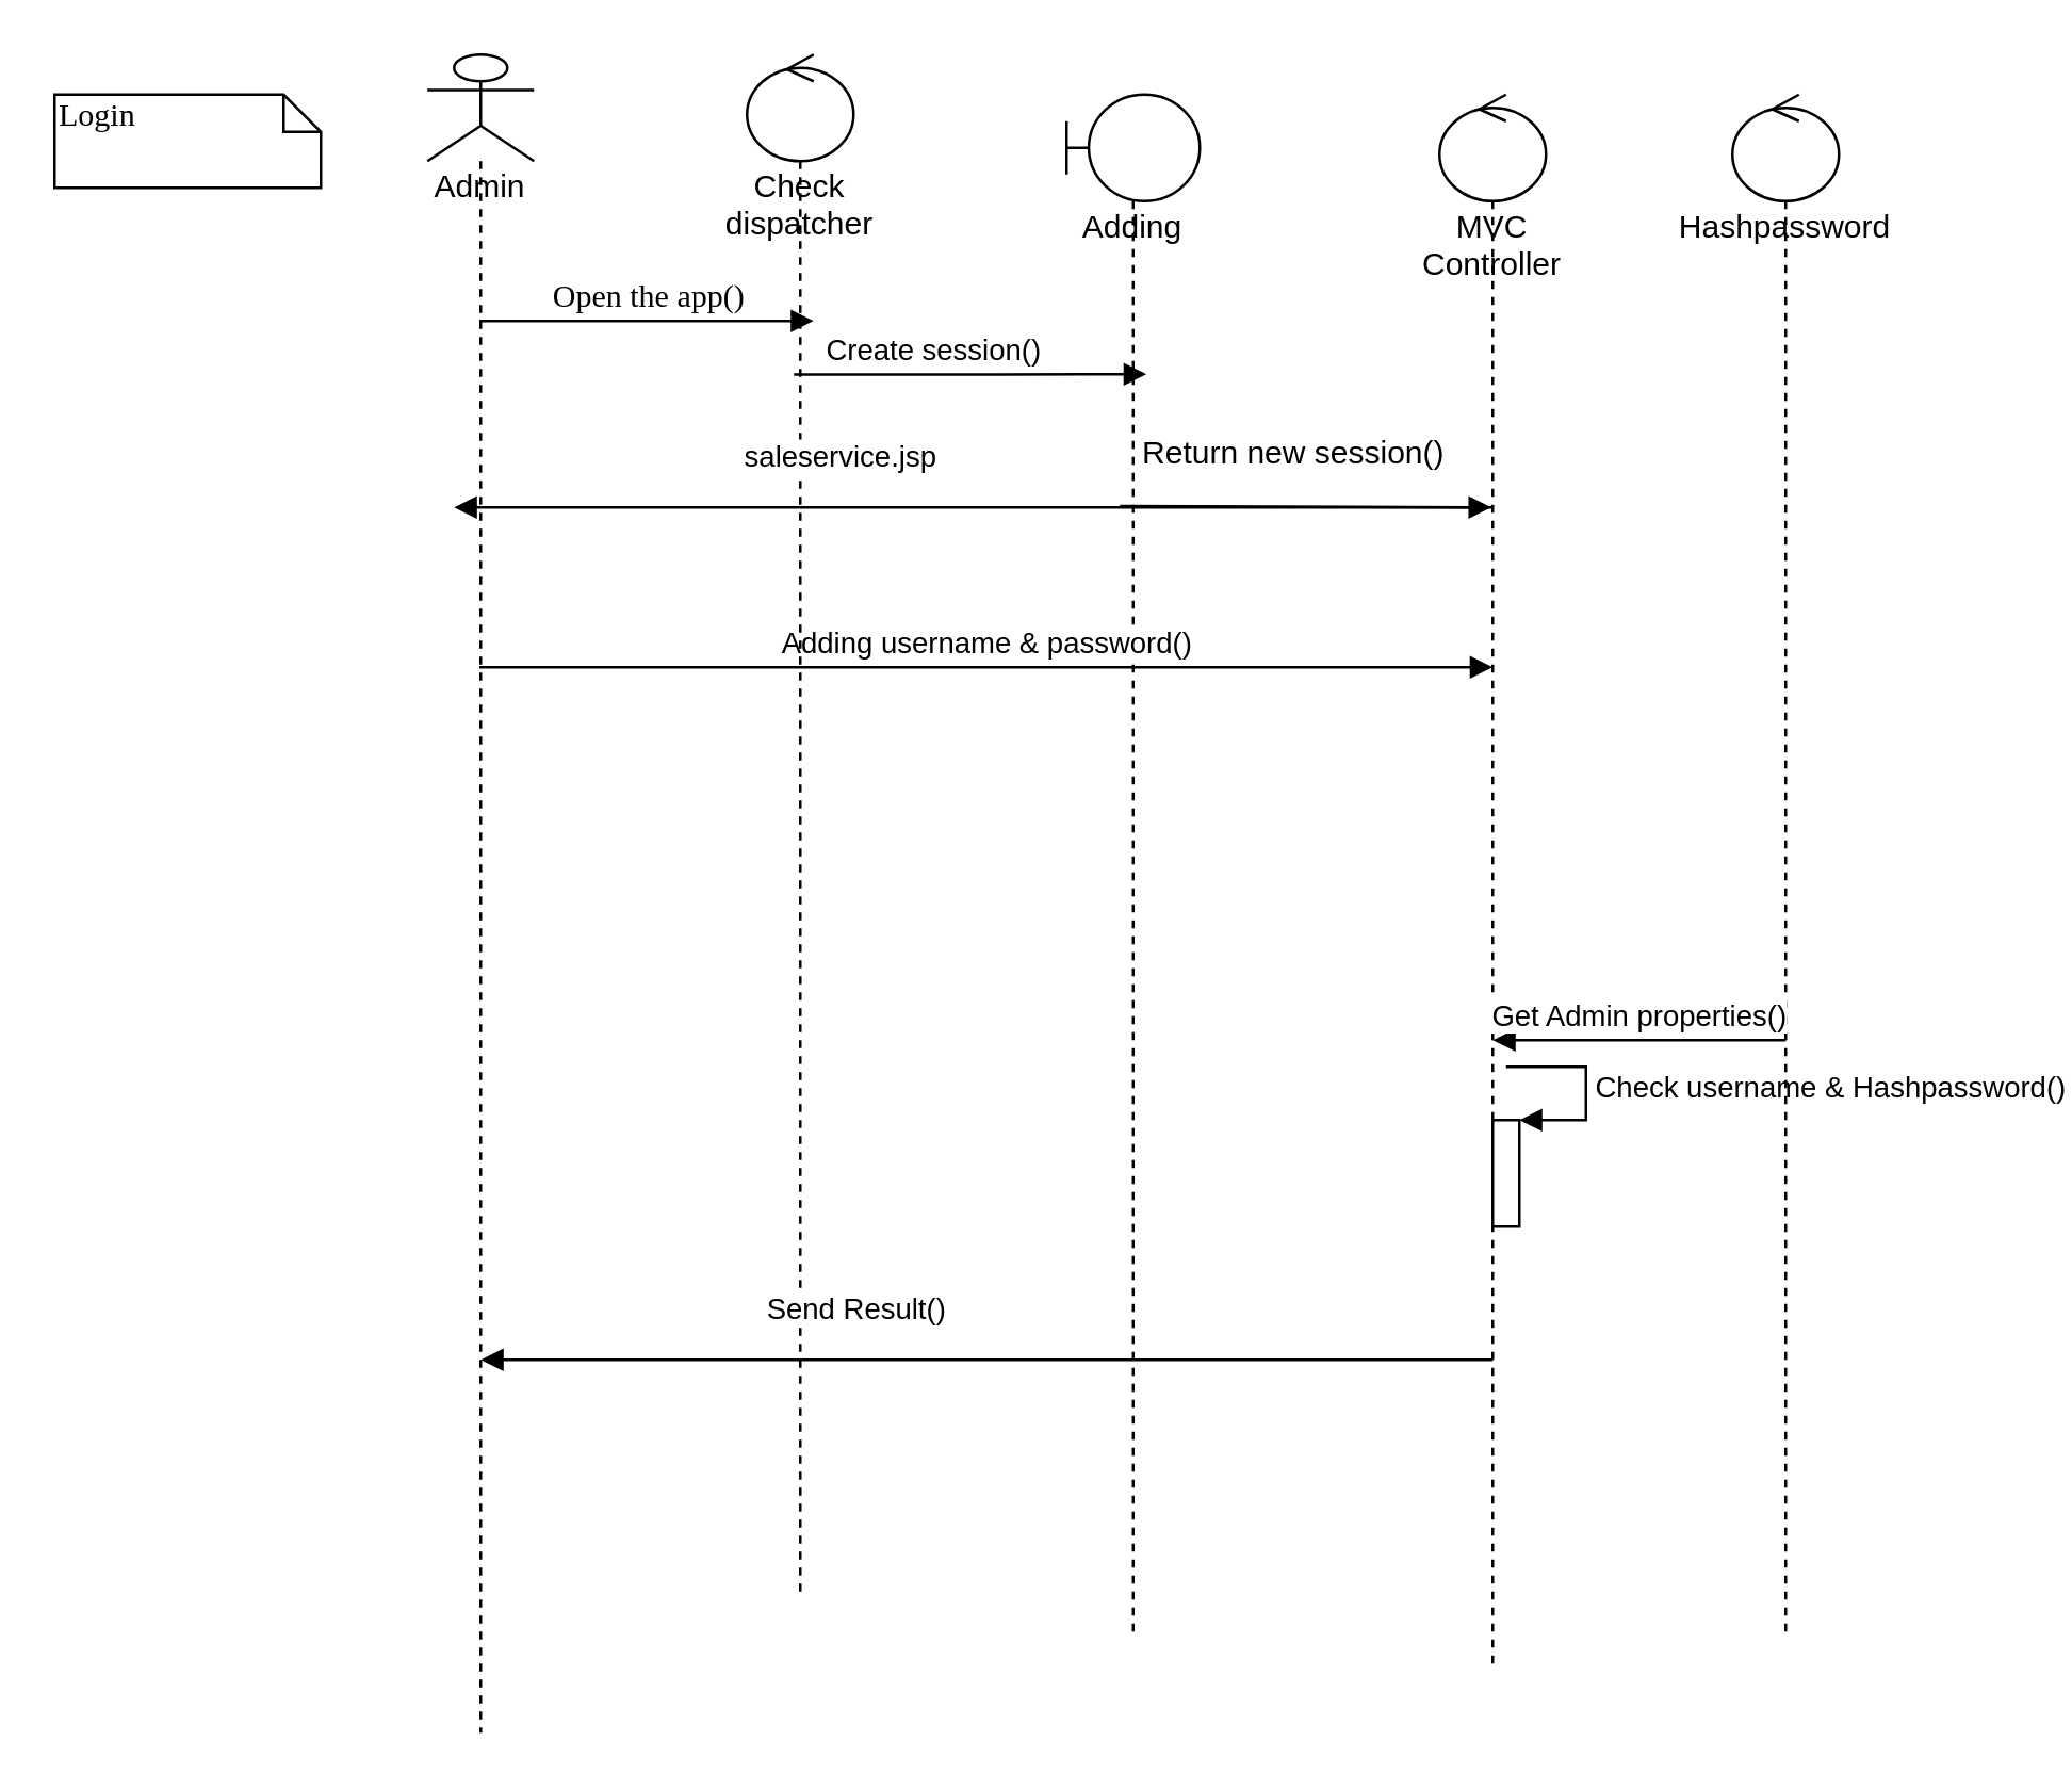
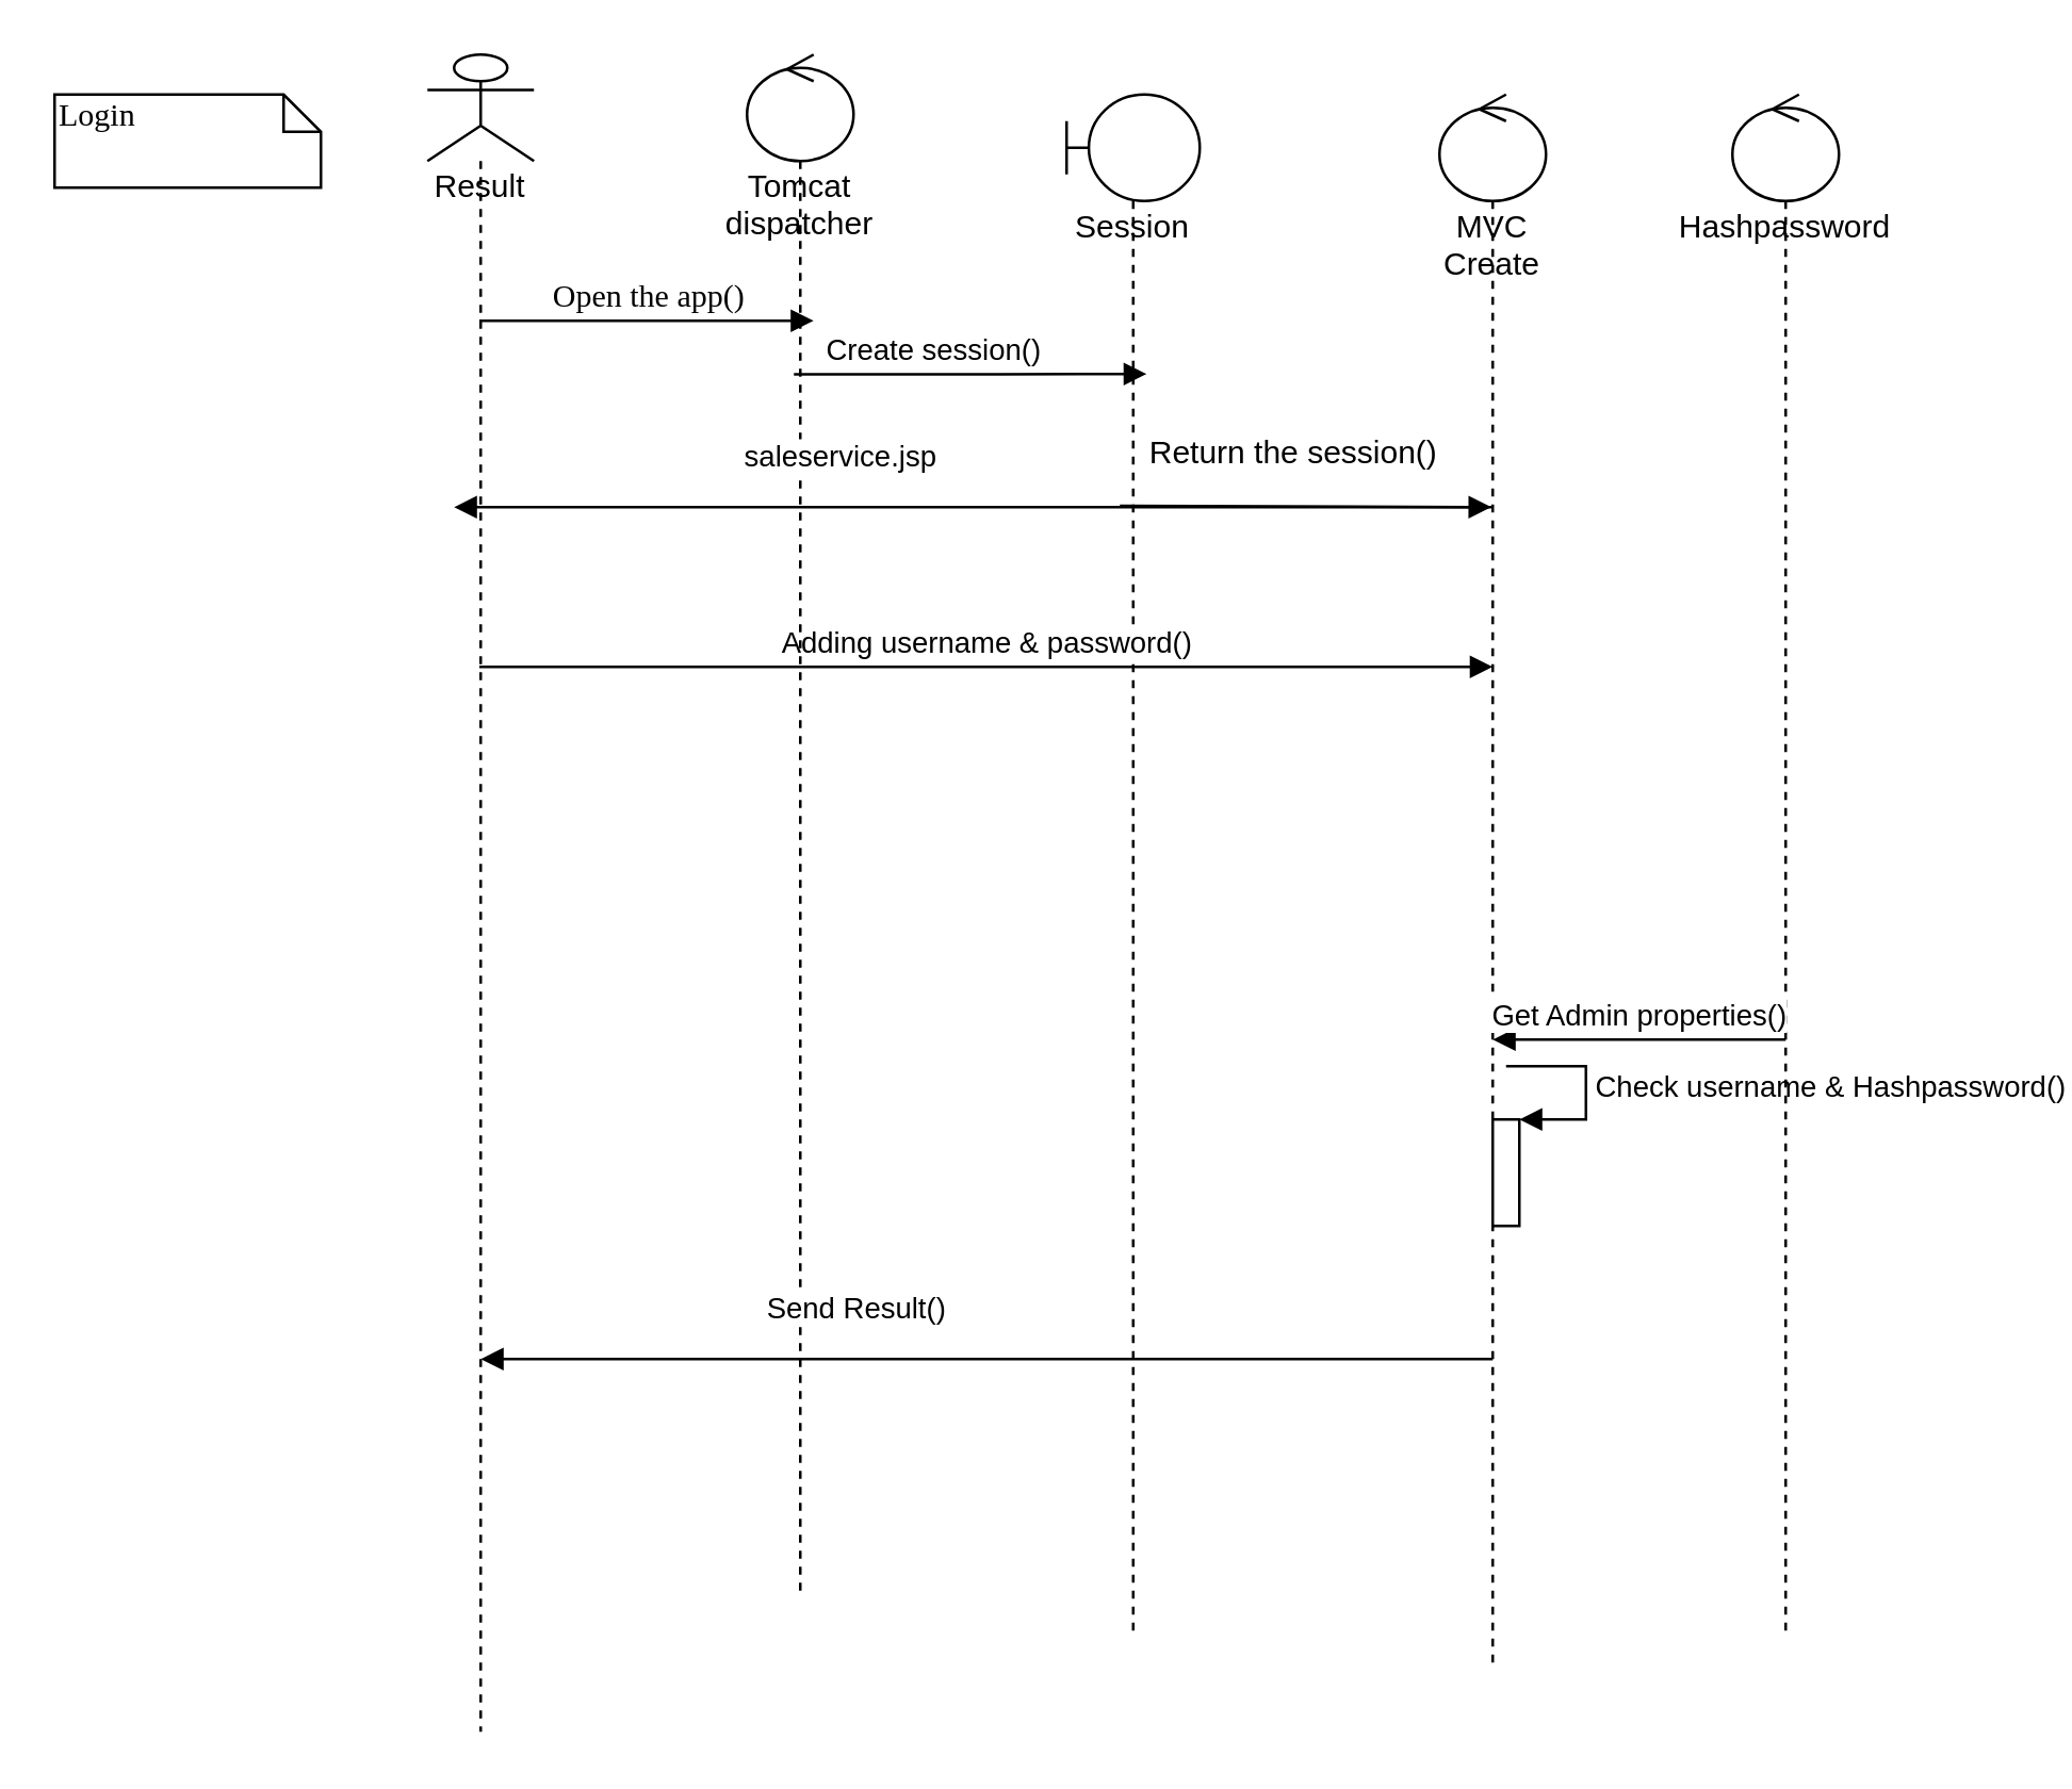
  <mxCell id="0" />
  <mxCell id="1" parent="0" />
  <mxCell id="2" value="Open the app()" style="html=1;verticalAlign=bottom;endArrow=block;entryX=0;entryY=0;labelBackgroundColor=none;fontFamily=Verdana;fontSize=12;edgeStyle=elbowEdgeStyle;elbow=vertical;" edge="1" parent="1" source="4"><mxGeometry relative="1" as="geometry"><mxPoint x="160" y="130" as="sourcePoint" /><mxPoint x="305" y="120" as="targetPoint" /></mxGeometry></mxCell>
  <mxCell id="3" value="Login" style="shape=note;whiteSpace=wrap;html=1;size=14;verticalAlign=top;align=left;spacingTop=-6;rounded=0;shadow=0;comic=0;labelBackgroundColor=none;strokeWidth=1;fontFamily=Verdana;fontSize=12" vertex="1" parent="1"><mxGeometry x="20" y="35" width="100" height="35" as="geometry" /></mxCell>
- <mxCell id="4" value="Admin" style="shape=umlLifeline;participant=umlActor;perimeter=lifelinePerimeter;whiteSpace=wrap;html=1;container=1;collapsible=0;recursiveResize=0;verticalAlign=top;spacingTop=36;outlineConnect=0;" vertex="1" parent="1"><mxGeometry x="160" y="20" width="40" height="630" as="geometry" /></mxCell>
- <mxCell id="5" value="Adding" style="shape=umlLifeline;participant=umlBoundary;perimeter=lifelinePerimeter;whiteSpace=wrap;html=1;container=1;collapsible=0;recursiveResize=0;verticalAlign=top;spacingTop=36;outlineConnect=0;" vertex="1" parent="1"><mxGeometry x="400" y="35" width="50" height="580" as="geometry" /></mxCell>
+ <mxCell id="4" value="Result" style="shape=umlLifeline;participant=umlActor;perimeter=lifelinePerimeter;whiteSpace=wrap;html=1;container=1;collapsible=0;recursiveResize=0;verticalAlign=top;spacingTop=36;outlineConnect=0;" vertex="1" parent="1"><mxGeometry x="160" y="20" width="40" height="630" as="geometry" /></mxCell>
+ <mxCell id="5" value="Session" style="shape=umlLifeline;participant=umlBoundary;perimeter=lifelinePerimeter;whiteSpace=wrap;html=1;container=1;collapsible=0;recursiveResize=0;verticalAlign=top;spacingTop=36;outlineConnect=0;" vertex="1" parent="1"><mxGeometry x="400" y="35" width="50" height="580" as="geometry" /></mxCell>
  <mxCell id="6" value="Adding username &amp;amp; password()" style="html=1;verticalAlign=bottom;endArrow=block;rounded=0;" edge="1" parent="5" source="4"><mxGeometry width="80" relative="1" as="geometry"><mxPoint x="-200" y="215" as="sourcePoint" /><mxPoint x="160" y="215" as="targetPoint" /><Array as="points"><mxPoint x="50" y="215" /></Array></mxGeometry></mxCell>
  <mxCell id="7" value="" style="endArrow=block;endFill=1;html=1;edgeStyle=orthogonalEdgeStyle;align=left;verticalAlign=top;rounded=0;exitX=0.44;exitY=0.207;exitDx=0;exitDy=0;exitPerimeter=0;" edge="1" parent="1" source="10"><mxGeometry x="-1" relative="1" as="geometry"><mxPoint x="310" y="140" as="sourcePoint" /><mxPoint x="430" y="140" as="targetPoint" /></mxGeometry></mxCell>
  <mxCell id="8" value="Create session()" style="edgeLabel;html=1;align=center;verticalAlign=middle;resizable=0;points=[];" vertex="1" connectable="0" parent="7"><mxGeometry x="-0.211" y="5" relative="1" as="geometry"><mxPoint y="-5" as="offset" /></mxGeometry></mxCell>
  <mxCell id="9" value="" style="html=1;verticalAlign=bottom;endArrow=block;labelBackgroundColor=none;fontFamily=Verdana;fontSize=12;edgeStyle=elbowEdgeStyle;elbow=vertical;" edge="1" parent="1" target="11"><mxGeometry x="-1" y="-121" relative="1" as="geometry"><mxPoint x="420" y="189.5" as="sourcePoint" /><mxPoint x="570" y="190" as="targetPoint" /><Array as="points"><mxPoint x="390" y="190" /></Array><mxPoint x="110" y="71" as="offset" /></mxGeometry></mxCell>
- <mxCell id="10" value="Check dispatcher" style="shape=umlLifeline;participant=umlControl;perimeter=lifelinePerimeter;whiteSpace=wrap;html=1;container=1;collapsible=0;recursiveResize=0;verticalAlign=top;spacingTop=36;outlineConnect=0;" vertex="1" parent="1"><mxGeometry x="280" y="20" width="40" height="580" as="geometry" /></mxCell>
- <mxCell id="11" value="MVC Controller" style="shape=umlLifeline;participant=umlControl;perimeter=lifelinePerimeter;whiteSpace=wrap;html=1;container=1;collapsible=0;recursiveResize=0;verticalAlign=top;spacingTop=36;outlineConnect=0;" vertex="1" parent="1"><mxGeometry x="540" y="35" width="40" height="590" as="geometry" /></mxCell>
+ <mxCell id="10" value="Tomcat dispatcher" style="shape=umlLifeline;participant=umlControl;perimeter=lifelinePerimeter;whiteSpace=wrap;html=1;container=1;collapsible=0;recursiveResize=0;verticalAlign=top;spacingTop=36;outlineConnect=0;" vertex="1" parent="1"><mxGeometry x="280" y="20" width="40" height="580" as="geometry" /></mxCell>
+ <mxCell id="11" value="MVC Create" style="shape=umlLifeline;participant=umlControl;perimeter=lifelinePerimeter;whiteSpace=wrap;html=1;container=1;collapsible=0;recursiveResize=0;verticalAlign=top;spacingTop=36;outlineConnect=0;" vertex="1" parent="1"><mxGeometry x="540" y="35" width="40" height="590" as="geometry" /></mxCell>
  <mxCell id="12" value="" style="html=1;points=[];perimeter=orthogonalPerimeter;" vertex="1" parent="11"><mxGeometry x="20" y="385" width="10" height="40" as="geometry" /></mxCell>
  <mxCell id="13" value="Check username &amp;amp; Hashpassword()" style="edgeStyle=orthogonalEdgeStyle;html=1;align=left;spacingLeft=2;endArrow=block;rounded=0;entryX=1;entryY=0;" edge="1" target="12" parent="11"><mxGeometry relative="1" as="geometry"><mxPoint x="25" y="365" as="sourcePoint" /><Array as="points"><mxPoint x="55" y="365" /></Array></mxGeometry></mxCell>
- <mxCell id="14" value="Return new session()" style="text;html=1;align=center;verticalAlign=middle;resizable=0;points=[];autosize=1;strokeColor=none;fillColor=none;" vertex="1" parent="1"><mxGeometry x="420" y="160" width="130" height="20" as="geometry" /></mxCell>
+ <mxCell id="14" value="Return the session()" style="text;html=1;align=center;verticalAlign=middle;resizable=0;points=[];autosize=1;strokeColor=none;fillColor=none;" vertex="1" parent="1"><mxGeometry x="420" y="160" width="130" height="20" as="geometry" /></mxCell>
  <mxCell id="15" value="Hashpassword" style="shape=umlLifeline;participant=umlControl;perimeter=lifelinePerimeter;whiteSpace=wrap;html=1;container=1;collapsible=0;recursiveResize=0;verticalAlign=top;spacingTop=36;outlineConnect=0;" vertex="1" parent="1"><mxGeometry x="650" y="35" width="40" height="580" as="geometry" /></mxCell>
  <mxCell id="16" value="Get Admin properties()" style="html=1;verticalAlign=bottom;endArrow=block;rounded=0;edgeStyle=orthogonalEdgeStyle;" edge="1" parent="1"><mxGeometry width="80" relative="1" as="geometry"><mxPoint x="670" y="390" as="sourcePoint" /><mxPoint x="560" y="390" as="targetPoint" /></mxGeometry></mxCell>
  <mxCell id="17" value="Send Result()" style="html=1;verticalAlign=bottom;endArrow=block;rounded=0;edgeStyle=orthogonalEdgeStyle;" edge="1" parent="1"><mxGeometry x="0.262" y="-10" width="80" relative="1" as="geometry"><mxPoint x="560" y="510" as="sourcePoint" /><mxPoint x="180" y="510" as="targetPoint" /><Array as="points"><mxPoint x="510" y="510" /><mxPoint x="510" y="510" /></Array><mxPoint x="1" as="offset" /></mxGeometry></mxCell>
  <mxCell id="18" value="saleservice.jsp" style="html=1;verticalAlign=bottom;endArrow=block;rounded=0;edgeStyle=orthogonalEdgeStyle;" edge="1" parent="1"><mxGeometry x="0.262" y="-10" width="80" relative="1" as="geometry"><mxPoint x="559.5" y="190" as="sourcePoint" /><mxPoint x="170" y="190" as="targetPoint" /><Array as="points"><mxPoint x="500" y="190" /><mxPoint x="500" y="190" /></Array><mxPoint x="1" as="offset" /></mxGeometry></mxCell>
